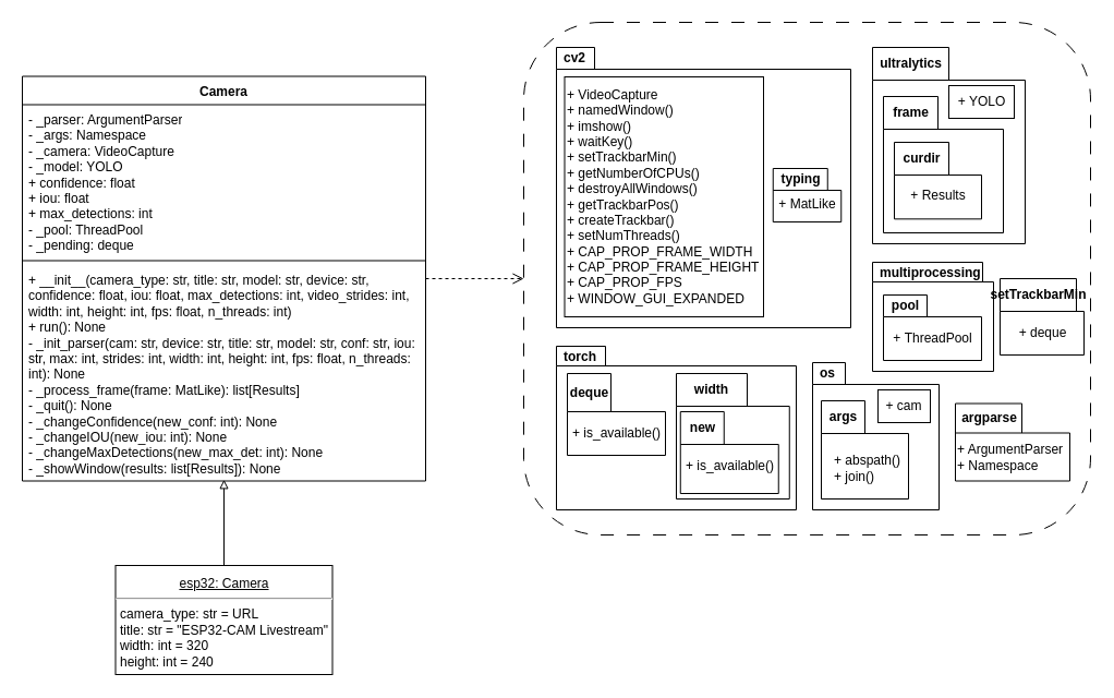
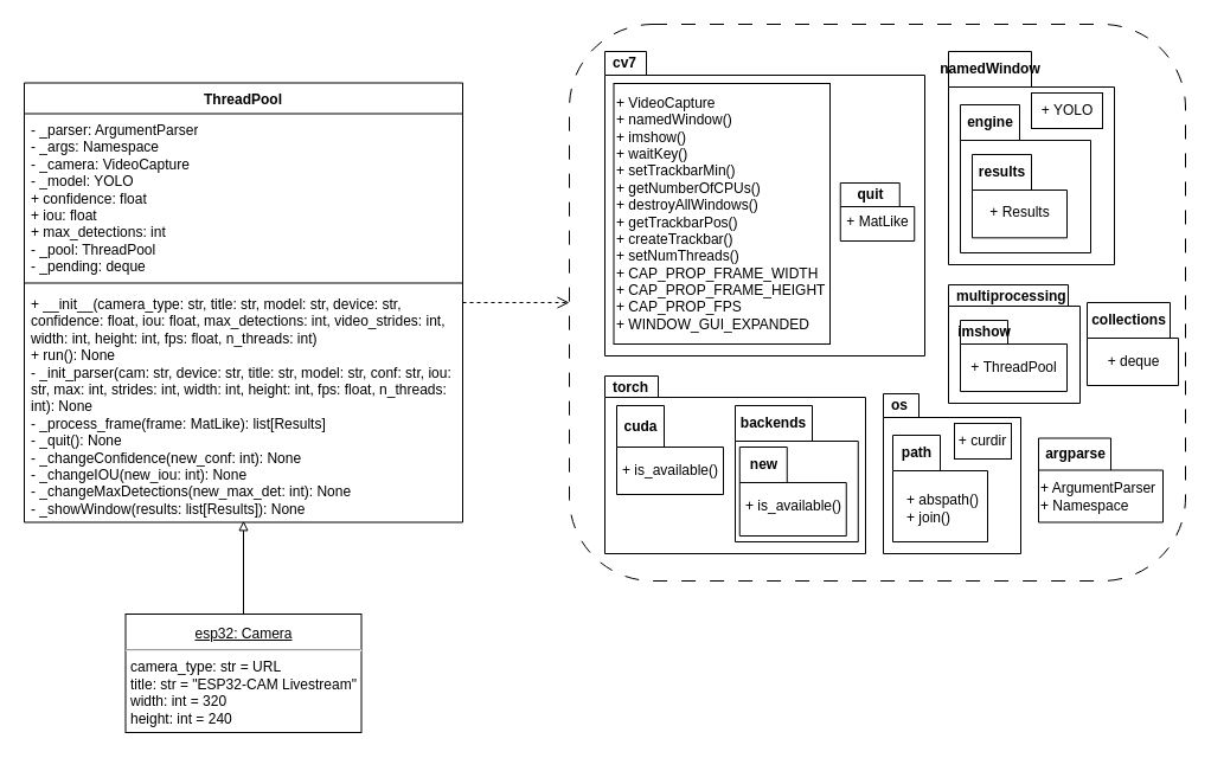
  <mxCell id="0" />
  <mxCell id="1" parent="0" />
  <mxCell id="2" value="" style="rounded=1;whiteSpace=wrap;html=1;fillColor=none;dashed=1;dashPattern=12 12;fontColor=#000000;strokeColor=#000000;" parent="1" vertex="1"><mxGeometry x="480" y="20" width="520" height="470" as="geometry" /></mxCell>
- <mxCell id="3" value="Camera" style="swimlane;fontStyle=1;align=center;verticalAlign=top;childLayout=stackLayout;horizontal=1;startSize=26;horizontalStack=0;resizeParent=1;resizeParentMax=0;resizeLast=0;collapsible=1;marginBottom=0;whiteSpace=wrap;html=1;labelBackgroundColor=none;strokeColor=#000000;fillColor=none;fontColor=#000000;" parent="1" vertex="1"><mxGeometry x="20" y="69.5" width="370" height="371" as="geometry" /></mxCell>
+ <mxCell id="3" value="ThreadPool" style="swimlane;fontStyle=1;align=center;verticalAlign=top;childLayout=stackLayout;horizontal=1;startSize=26;horizontalStack=0;resizeParent=1;resizeParentMax=0;resizeLast=0;collapsible=1;marginBottom=0;whiteSpace=wrap;html=1;labelBackgroundColor=none;strokeColor=#000000;fillColor=none;fontColor=#000000;" parent="1" vertex="1"><mxGeometry x="20" y="69.5" width="370" height="371" as="geometry" /></mxCell>
  <mxCell id="4" value="&lt;div&gt;- _parser: ArgumentParser&lt;/div&gt;&lt;div&gt;- _args: Namespace&lt;/div&gt;&lt;div&gt;- _camera: VideoCapture&lt;/div&gt;&lt;div&gt;- _model: YOLO&lt;br&gt;&lt;/div&gt;&lt;div&gt;&lt;span style=&quot;background-color: initial;&quot;&gt;+ confidence: float&lt;/span&gt;&lt;br&gt;&lt;/div&gt;&lt;div&gt;+ iou: float&lt;/div&gt;&lt;div&gt;+ max_detections: int&lt;/div&gt;&lt;div&gt;&lt;span style=&quot;background-color: initial;&quot;&gt;- _pool: ThreadPool&lt;/span&gt;&lt;br&gt;&lt;/div&gt;&lt;div&gt;&lt;span style=&quot;background-color: initial;&quot;&gt;- _pending: deque&lt;/span&gt;&lt;br&gt;&lt;/div&gt;" style="text;strokeColor=none;fillColor=none;align=left;verticalAlign=top;spacingLeft=4;spacingRight=4;overflow=hidden;rotatable=0;points=[[0,0.5],[1,0.5]];portConstraint=eastwest;whiteSpace=wrap;html=1;labelBackgroundColor=none;fontColor=#000000;" parent="3" vertex="1"><mxGeometry y="26" width="370" height="139" as="geometry" /></mxCell>
  <mxCell id="5" value="" style="line;strokeWidth=1;fillColor=none;align=left;verticalAlign=middle;spacingTop=-1;spacingLeft=3;spacingRight=3;rotatable=0;labelPosition=right;points=[];portConstraint=eastwest;strokeColor=inherit;" parent="3" vertex="1"><mxGeometry y="165" width="370" height="8" as="geometry" /></mxCell>
  <mxCell id="6" value="&lt;div&gt;+ __init__(camera_type: str, title: str, model: str, device: str, confidence: float, iou: float, max_detections: int, video_strides: int, width: int, height: int, fps: float, n_threads: int)&lt;/div&gt;&lt;div&gt;+ run(): None&lt;br&gt;&lt;/div&gt;&lt;div&gt;- _init_parser(cam: str, device: str, title: str, model: str, conf: str, iou: str, max: int, strides: int, width: int, height: int, fps: float, n_threads: int): None&lt;/div&gt;&lt;div&gt;- _process_frame(frame: MatLike): list[Results]&lt;br&gt;&lt;/div&gt;&lt;div&gt;- _quit(): None&lt;/div&gt;&lt;div&gt;- _changeConfidence(new_conf: int): None&lt;/div&gt;&lt;div&gt;- _changeIOU(new_iou: int): None&lt;/div&gt;&lt;div&gt;- _changeMaxDetections(new_max_det: int): None&lt;/div&gt;&lt;div&gt;- _showWindow(results: list[Results]): None&lt;br&gt;&lt;/div&gt;" style="text;strokeColor=none;fillColor=none;align=left;verticalAlign=top;spacingLeft=4;spacingRight=4;overflow=hidden;rotatable=0;points=[[0,0.5],[1,0.5]];portConstraint=eastwest;whiteSpace=wrap;html=1;labelBackgroundColor=none;fontColor=#000000;" parent="3" vertex="1"><mxGeometry y="173" width="370" height="198" as="geometry" /></mxCell>
  <mxCell id="7" value="&lt;b&gt;multiprocessing&lt;/b&gt;" style="shape=folder;xSize=90;align=left;spacingLeft=10;align=left;verticalAlign=top;spacingLeft=5;spacingTop=-4;tabWidth=102;tabHeight=18;tabPosition=left;html=1;recursiveResize=0;fontColor=#000000;fillColor=none;strokeColor=#000000;" parent="1" vertex="1"><mxGeometry x="800" y="240" width="111" height="100" as="geometry" /></mxCell>
  <mxCell id="8" value="&lt;b&gt;torch&lt;/b&gt;" style="shape=folder;xSize=90;align=left;spacingLeft=10;align=left;verticalAlign=top;spacingLeft=5;spacingTop=-4;tabWidth=45;tabHeight=18;tabPosition=left;html=1;recursiveResize=0;fontColor=#000000;fillColor=none;strokeColor=#000000;" parent="1" vertex="1"><mxGeometry x="510" y="317" width="220" height="150" as="geometry" /></mxCell>
- <mxCell id="9" value="width" style="shape=folder;fontStyle=1;tabWidth=65;tabHeight=30;tabPosition=left;html=1;boundedLbl=1;labelInHeader=1;container=1;collapsible=0;recursiveResize=0;fillColor=none;fontColor=#000000;strokeColor=#000000;" parent="8" vertex="1"><mxGeometry x="110" y="25" width="103.75" height="115" as="geometry" /></mxCell>
+ <mxCell id="9" value="backends" style="shape=folder;fontStyle=1;tabWidth=65;tabHeight=30;tabPosition=left;html=1;boundedLbl=1;labelInHeader=1;container=1;collapsible=0;recursiveResize=0;fillColor=none;fontColor=#000000;strokeColor=#000000;" parent="8" vertex="1"><mxGeometry x="110" y="25" width="103.75" height="115" as="geometry" /></mxCell>
  <mxCell id="10" value="new" style="shape=folder;fontStyle=1;tabWidth=40;tabHeight=30;tabPosition=left;html=1;boundedLbl=1;labelInHeader=1;container=1;collapsible=0;fillColor=none;fontColor=#000000;strokeColor=#000000;" parent="9" vertex="1"><mxGeometry x="3.75" y="35" width="90" height="75" as="geometry" /></mxCell>
  <mxCell id="11" value="&lt;span style=&quot;text-align: left;&quot;&gt;+&amp;nbsp;&lt;/span&gt;is_available()" style="html=1;strokeColor=none;resizeWidth=1;resizeHeight=1;fillColor=none;part=1;connectable=0;allowArrows=0;deletable=0;fontColor=#000000;" parent="10" vertex="1"><mxGeometry width="90" height="40" relative="1" as="geometry"><mxPoint y="30" as="offset" /></mxGeometry></mxCell>
- <mxCell id="12" value="deque" style="shape=folder;fontStyle=1;tabWidth=40;tabHeight=35;tabPosition=left;html=1;boundedLbl=1;labelInHeader=1;container=1;collapsible=0;fillColor=none;fontColor=#000000;strokeColor=#000000;" parent="8" vertex="1"><mxGeometry x="10" y="25" width="90" height="75" as="geometry" /></mxCell>
+ <mxCell id="12" value="cuda" style="shape=folder;fontStyle=1;tabWidth=40;tabHeight=35;tabPosition=left;html=1;boundedLbl=1;labelInHeader=1;container=1;collapsible=0;fillColor=none;fontColor=#000000;strokeColor=#000000;" parent="8" vertex="1"><mxGeometry x="10" y="25" width="90" height="75" as="geometry" /></mxCell>
  <mxCell id="13" value="&lt;span style=&quot;text-align: left;&quot;&gt;+&amp;nbsp;&lt;/span&gt;is_available()" style="html=1;strokeColor=none;resizeWidth=1;resizeHeight=1;fillColor=none;part=1;connectable=0;allowArrows=0;deletable=0;fontColor=#000000;" parent="12" vertex="1"><mxGeometry width="90" height="30" relative="1" as="geometry"><mxPoint y="40" as="offset" /></mxGeometry></mxCell>
- <mxCell id="14" value="ultralytics" style="shape=folder;fontStyle=1;tabWidth=70;tabHeight=30;tabPosition=left;html=1;boundedLbl=1;labelInHeader=1;container=1;collapsible=0;recursiveResize=0;fillColor=none;fontColor=#000000;strokeColor=#000000;" parent="1" vertex="1"><mxGeometry x="800" y="43" width="140" height="180" as="geometry" /></mxCell>
+ <mxCell id="14" value="namedWindow" style="shape=folder;fontStyle=1;tabWidth=70;tabHeight=30;tabPosition=left;html=1;boundedLbl=1;labelInHeader=1;container=1;collapsible=0;recursiveResize=0;fillColor=none;fontColor=#000000;strokeColor=#000000;" parent="1" vertex="1"><mxGeometry x="800" y="43" width="140" height="180" as="geometry" /></mxCell>
  <mxCell id="15" value="+ YOLO" style="html=1;fillColor=none;fontColor=#000000;strokeColor=#000000;" parent="14" vertex="1"><mxGeometry width="60" height="30" relative="1" as="geometry"><mxPoint x="70" y="35" as="offset" /></mxGeometry></mxCell>
- <mxCell id="16" value="frame" style="shape=folder;fontStyle=1;tabWidth=50;tabHeight=30;tabPosition=left;html=1;boundedLbl=1;labelInHeader=1;container=1;collapsible=0;recursiveResize=0;fillColor=none;fontColor=#000000;strokeColor=#000000;" parent="14" vertex="1"><mxGeometry x="10" y="45" width="110" height="125" as="geometry" /></mxCell>
- <mxCell id="17" value="pool" style="shape=folder;fontStyle=1;tabWidth=40;tabHeight=20;tabPosition=left;html=1;boundedLbl=1;labelInHeader=1;container=1;collapsible=0;fillColor=none;fontColor=#000000;strokeColor=#000000;" parent="1" vertex="1"><mxGeometry x="810" y="270" width="90" height="60" as="geometry" /></mxCell>
+ <mxCell id="16" value="engine" style="shape=folder;fontStyle=1;tabWidth=50;tabHeight=30;tabPosition=left;html=1;boundedLbl=1;labelInHeader=1;container=1;collapsible=0;recursiveResize=0;fillColor=none;fontColor=#000000;strokeColor=#000000;" parent="14" vertex="1"><mxGeometry x="10" y="45" width="110" height="125" as="geometry" /></mxCell>
+ <mxCell id="17" value="imshow" style="shape=folder;fontStyle=1;tabWidth=40;tabHeight=20;tabPosition=left;html=1;boundedLbl=1;labelInHeader=1;container=1;collapsible=0;fillColor=none;fontColor=#000000;strokeColor=#000000;" parent="1" vertex="1"><mxGeometry x="810" y="270" width="90" height="60" as="geometry" /></mxCell>
  <mxCell id="18" value="&lt;span style=&quot;text-align: left;&quot;&gt;+&amp;nbsp;&lt;/span&gt;ThreadPool" style="html=1;strokeColor=none;resizeWidth=1;resizeHeight=1;fillColor=none;part=1;connectable=0;allowArrows=0;deletable=0;fontColor=#000000;" parent="17" vertex="1"><mxGeometry width="90.0" height="40" relative="1" as="geometry"><mxPoint y="20" as="offset" /></mxGeometry></mxCell>
- <mxCell id="19" value="&lt;b&gt;cv2&lt;/b&gt;" style="shape=folder;xSize=90;align=left;spacingLeft=10;align=left;verticalAlign=top;spacingLeft=5;spacingTop=-4;tabWidth=35;tabHeight=20;tabPosition=left;html=1;recursiveResize=0;fillColor=none;fontColor=#000000;strokeColor=#000000;" parent="1" vertex="1"><mxGeometry x="510" y="43" width="270" height="257" as="geometry" /></mxCell>
- <mxCell id="20" value="typing" style="shape=folder;fontStyle=1;tabWidth=50;tabHeight=20;tabPosition=left;html=1;boundedLbl=1;labelInHeader=1;container=1;collapsible=0;fillColor=none;fontColor=#000000;strokeColor=#000000;" parent="1" vertex="1"><mxGeometry x="708.75" y="154" width="62.5" height="49" as="geometry" /></mxCell>
+ <mxCell id="19" value="&lt;b&gt;cv7&lt;/b&gt;" style="shape=folder;xSize=90;align=left;spacingLeft=10;align=left;verticalAlign=top;spacingLeft=5;spacingTop=-4;tabWidth=35;tabHeight=20;tabPosition=left;html=1;recursiveResize=0;fillColor=none;fontColor=#000000;strokeColor=#000000;" parent="1" vertex="1"><mxGeometry x="510" y="43" width="270" height="257" as="geometry" /></mxCell>
+ <mxCell id="20" value="quit" style="shape=folder;fontStyle=1;tabWidth=50;tabHeight=20;tabPosition=left;html=1;boundedLbl=1;labelInHeader=1;container=1;collapsible=0;fillColor=none;fontColor=#000000;strokeColor=#000000;" parent="1" vertex="1"><mxGeometry x="708.75" y="154" width="62.5" height="49" as="geometry" /></mxCell>
  <mxCell id="21" value="+ MatLike" style="html=1;strokeColor=none;resizeWidth=1;resizeHeight=1;fillColor=none;part=1;connectable=0;allowArrows=0;deletable=0;fontColor=#000000;" parent="20" vertex="1"><mxGeometry width="62.5" height="28.269" relative="1" as="geometry"><mxPoint y="19" as="offset" /></mxGeometry></mxCell>
  <mxCell id="22" value="+ VideoCapture&lt;br&gt;+ namedWindow()&lt;br&gt;+&amp;nbsp;imshow()&lt;br&gt;+&amp;nbsp;waitKey()&lt;br&gt;+&amp;nbsp;setTrackbarMin()&lt;br&gt;+&amp;nbsp;getNumberOfCPUs()&lt;br&gt;+&amp;nbsp;destroyAllWindows()&lt;br&gt;+&amp;nbsp;getTrackbarPos()&lt;br&gt;+&amp;nbsp;createTrackbar()&lt;br&gt;+&amp;nbsp;setNumThreads()&lt;br&gt;+&amp;nbsp;CAP_PROP_FRAME_WIDTH&lt;br&gt;+&amp;nbsp;CAP_PROP_FRAME_HEIGHT&lt;br&gt;+&amp;nbsp;CAP_PROP_FPS&lt;br&gt;+&amp;nbsp;WINDOW_GUI_EXPANDED" style="rounded=0;whiteSpace=wrap;html=1;fillColor=none;align=left;strokeColor=#000000;fontColor=#000000;" parent="1" vertex="1"><mxGeometry x="517.5" y="70" width="182.5" height="220" as="geometry" /></mxCell>
- <mxCell id="23" value="setTrackbarMin" style="shape=folder;fontStyle=1;tabWidth=70;tabHeight=30;tabPosition=left;html=1;boundedLbl=1;labelInHeader=1;container=1;collapsible=0;fillColor=none;strokeColor=#000000;fontColor=#000000;" parent="1" vertex="1"><mxGeometry x="917" y="255" width="77" height="70" as="geometry" /></mxCell>
+ <mxCell id="23" value="collections" style="shape=folder;fontStyle=1;tabWidth=70;tabHeight=30;tabPosition=left;html=1;boundedLbl=1;labelInHeader=1;container=1;collapsible=0;fillColor=none;strokeColor=#000000;fontColor=#000000;" parent="1" vertex="1"><mxGeometry x="917" y="255" width="77" height="70" as="geometry" /></mxCell>
  <mxCell id="24" value="&lt;span style=&quot;text-align: left;&quot;&gt;+&amp;nbsp;&lt;/span&gt;deque" style="html=1;strokeColor=none;resizeWidth=1;resizeHeight=1;fillColor=none;part=1;connectable=0;allowArrows=0;deletable=0;fontColor=#000000;" parent="23" vertex="1"><mxGeometry width="77" height="40" relative="1" as="geometry"><mxPoint y="30" as="offset" /></mxGeometry></mxCell>
  <mxCell id="25" value="&lt;b&gt;os&lt;/b&gt;" style="shape=folder;xSize=90;align=left;spacingLeft=10;align=left;verticalAlign=top;spacingLeft=5;spacingTop=-4;tabWidth=30;tabHeight=20;tabPosition=left;html=1;recursiveResize=0;fontColor=#000000;fillColor=none;strokeColor=#000000;" parent="1" vertex="1"><mxGeometry x="745" y="332" width="116" height="135" as="geometry" /></mxCell>
- <mxCell id="26" value="&lt;span style=&quot;text-align: left;&quot;&gt;+&amp;nbsp;&lt;/span&gt;cam" style="rounded=0;whiteSpace=wrap;html=1;fillColor=none;fontColor=#000000;strokeColor=#000000;" parent="25" vertex="1"><mxGeometry x="60" y="25" width="48" height="30" as="geometry" /></mxCell>
- <mxCell id="27" value="args" style="shape=folder;fontStyle=1;tabWidth=40;tabHeight=30;tabPosition=left;html=1;boundedLbl=1;labelInHeader=1;container=1;collapsible=0;fillColor=none;fontColor=#000000;strokeColor=#000000;" parent="25" vertex="1"><mxGeometry x="8" y="35" width="80" height="90" as="geometry" /></mxCell>
+ <mxCell id="26" value="&lt;span style=&quot;text-align: left;&quot;&gt;+&amp;nbsp;&lt;/span&gt;curdir" style="rounded=0;whiteSpace=wrap;html=1;fillColor=none;fontColor=#000000;strokeColor=#000000;" parent="25" vertex="1"><mxGeometry x="60" y="25" width="48" height="30" as="geometry" /></mxCell>
+ <mxCell id="27" value="path" style="shape=folder;fontStyle=1;tabWidth=40;tabHeight=30;tabPosition=left;html=1;boundedLbl=1;labelInHeader=1;container=1;collapsible=0;fillColor=none;fontColor=#000000;strokeColor=#000000;" parent="25" vertex="1"><mxGeometry x="8" y="35" width="80" height="90" as="geometry" /></mxCell>
  <mxCell id="28" value="&lt;span style=&quot;&quot;&gt;+&amp;nbsp;&lt;/span&gt;abspath()&lt;br&gt;&lt;span style=&quot;&quot;&gt;+&amp;nbsp;&lt;/span&gt;join()" style="html=1;strokeColor=none;resizeWidth=1;resizeHeight=1;fillColor=none;part=1;connectable=0;allowArrows=0;deletable=0;align=left;fontColor=#000000;" parent="27" vertex="1"><mxGeometry width="70" height="63" relative="1" as="geometry"><mxPoint x="10" y="30" as="offset" /></mxGeometry></mxCell>
  <mxCell id="29" value="" style="endArrow=open;startArrow=none;endFill=0;startFill=0;endSize=8;html=1;verticalAlign=bottom;dashed=1;labelBackgroundColor=none;entryX=0;entryY=0.5;entryDx=0;entryDy=0;fontColor=#000000;strokeColor=#000000;" parent="1" target="2" edge="1"><mxGeometry width="160" relative="1" as="geometry"><mxPoint x="390" y="255" as="sourcePoint" /><mxPoint x="510" y="260" as="targetPoint" /></mxGeometry></mxCell>
  <mxCell id="30" value="" style="endArrow=block;html=1;endFill=0;exitX=0.5;exitY=0;exitDx=0;exitDy=0;fontColor=#000000;strokeColor=#000000;labelBackgroundColor=none;entryX=0.5;entryY=0.994;entryDx=0;entryDy=0;entryPerimeter=0;" parent="1" source="33" edge="1" target="6"><mxGeometry width="50" height="50" relative="1" as="geometry"><mxPoint x="210" y="520" as="sourcePoint" /><mxPoint x="210" y="450" as="targetPoint" /></mxGeometry></mxCell>
- <mxCell id="31" value="curdir" style="shape=folder;fontStyle=1;tabWidth=50;tabHeight=30;tabPosition=left;html=1;boundedLbl=1;labelInHeader=1;container=1;collapsible=0;fillColor=none;fontColor=#000000;strokeColor=#000000;" parent="1" vertex="1"><mxGeometry x="820" y="130" width="80" height="70.34" as="geometry" /></mxCell>
+ <mxCell id="31" value="results" style="shape=folder;fontStyle=1;tabWidth=50;tabHeight=30;tabPosition=left;html=1;boundedLbl=1;labelInHeader=1;container=1;collapsible=0;fillColor=none;fontColor=#000000;strokeColor=#000000;" parent="1" vertex="1"><mxGeometry x="820" y="130" width="80" height="70.34" as="geometry" /></mxCell>
  <mxCell id="32" value="&lt;span style=&quot;text-align: left;&quot;&gt;+&amp;nbsp;&lt;/span&gt;Results" style="html=1;strokeColor=none;resizeWidth=1;resizeHeight=1;fillColor=none;part=1;connectable=0;allowArrows=0;deletable=0;fontColor=#000000;" parent="31" vertex="1"><mxGeometry width="80" height="37.515" relative="1" as="geometry"><mxPoint y="30" as="offset" /></mxGeometry></mxCell>
  <mxCell id="33" value="&lt;p style=&quot;margin:0px;margin-top:10px;text-align:center;text-decoration:underline;&quot;&gt;esp32: Camera&lt;br&gt;&lt;/p&gt;&lt;hr&gt;&lt;p style=&quot;margin:0px;margin-top:4px;margin-left:4px;text-align:left;&quot;&gt;camera_type: str = URL&lt;br&gt;&lt;span style=&quot;&quot;&gt;title: str = &quot;ESP32-CAM Livestream&quot;&lt;br&gt;&lt;/span&gt;&lt;span style=&quot;&quot;&gt;width: int = 320&lt;br&gt;&lt;/span&gt;&lt;span style=&quot;&quot;&gt;height: int = 240&lt;/span&gt;&lt;/p&gt;" style="shape=rect;html=1;overflow=fill;whiteSpace=wrap;labelBackgroundColor=none;fillColor=none;fontColor=#000000;strokeColor=#000000;" parent="1" vertex="1"><mxGeometry x="105.5" y="518" width="199" height="100" as="geometry" /></mxCell>
  <mxCell id="34" value="argparse" style="shape=folder;fontStyle=1;tabWidth=61;tabHeight=27;tabPosition=left;html=1;boundedLbl=1;labelInHeader=1;container=1;collapsible=0;fillColor=none;fontColor=#000000;strokeColor=#000000;" vertex="1" parent="1"><mxGeometry x="876" y="369.5" width="105" height="71" as="geometry" /></mxCell>
  <mxCell id="35" value="+ ArgumentParser&lt;br&gt;+ Namespace" style="html=1;strokeColor=none;resizeWidth=1;resizeHeight=1;fillColor=none;part=1;connectable=0;allowArrows=0;deletable=0;align=left;fontColor=#000000;" vertex="1" parent="34"><mxGeometry width="104.364" height="53.644" relative="1" as="geometry"><mxPoint y="23" as="offset" /></mxGeometry></mxCell>
